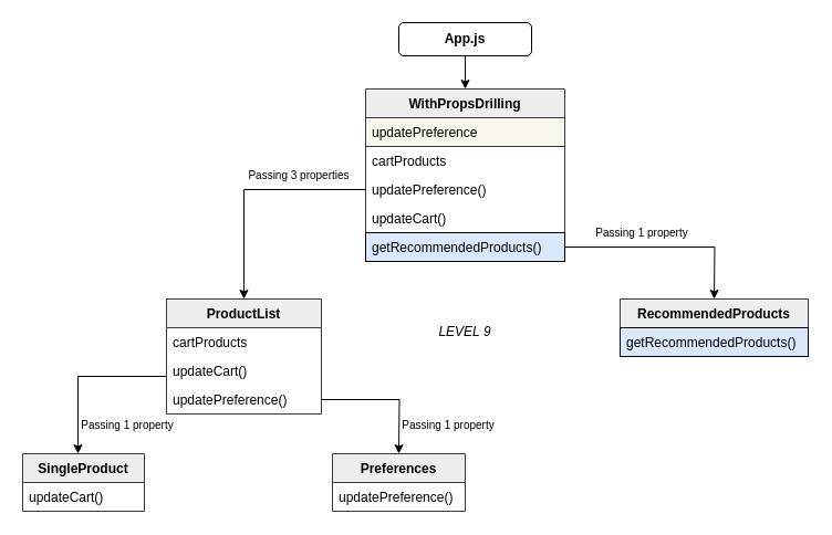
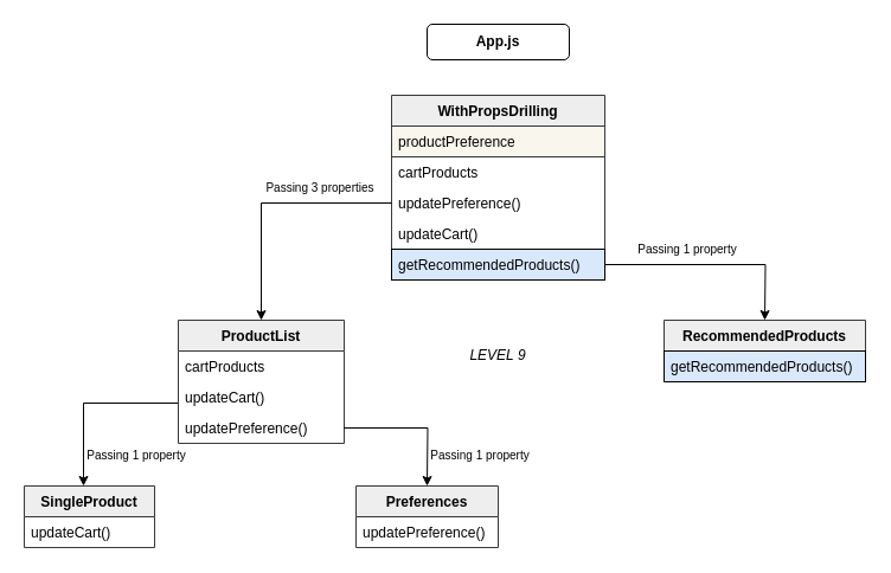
  <mxCell id="0" />
  <mxCell id="1" parent="0" />
- <mxCell id="2" style="edgeStyle=orthogonalEdgeStyle;rounded=0;orthogonalLoop=1;jettySize=auto;html=1;exitX=0.5;exitY=1;exitDx=0;exitDy=0;entryX=0.5;entryY=0;entryDx=0;entryDy=0;" edge="1" parent="1" source="3" target="4"><mxGeometry relative="1" as="geometry" /></mxCell>
  <mxCell id="3" value="&lt;b&gt;App.js&lt;/b&gt;" style="whiteSpace=wrap;html=1;rounded=1;" vertex="1" parent="1"><mxGeometry x="360" y="20" width="120" height="30" as="geometry" /></mxCell>
  <mxCell id="4" value="WithPropsDrilling" style="swimlane;fontStyle=1;childLayout=stackLayout;horizontal=1;startSize=26;horizontalStack=0;resizeParent=1;resizeParentMax=0;resizeLast=0;collapsible=1;marginBottom=0;fillColor=#eeeeee;strokeColor=#36393d;" vertex="1" parent="1"><mxGeometry x="330" y="80" width="180" height="156" as="geometry" /></mxCell>
- <mxCell id="5" value="updatePreference" style="text;align=left;verticalAlign=top;spacingLeft=4;spacingRight=4;overflow=hidden;rotatable=0;points=[[0,0.5],[1,0.5]];portConstraint=eastwest;fillColor=#f9f7ed;strokeColor=#36393d;" vertex="1" parent="4"><mxGeometry y="26" width="180" height="26" as="geometry" /></mxCell>
+ <mxCell id="5" value="productPreference" style="text;align=left;verticalAlign=top;spacingLeft=4;spacingRight=4;overflow=hidden;rotatable=0;points=[[0,0.5],[1,0.5]];portConstraint=eastwest;fillColor=#f9f7ed;strokeColor=#36393d;" vertex="1" parent="4"><mxGeometry y="26" width="180" height="26" as="geometry" /></mxCell>
  <mxCell id="6" value="cartProducts" style="text;align=left;verticalAlign=top;spacingLeft=4;spacingRight=4;overflow=hidden;rotatable=0;points=[[0,0.5],[1,0.5]];portConstraint=eastwest;strokeWidth=0;" vertex="1" parent="4"><mxGeometry y="52" width="180" height="26" as="geometry" /></mxCell>
  <mxCell id="7" value="updatePreference()" style="text;strokeColor=none;fillColor=none;align=left;verticalAlign=top;spacingLeft=4;spacingRight=4;overflow=hidden;rotatable=0;points=[[0,0.5],[1,0.5]];portConstraint=eastwest;strokeWidth=0;" vertex="1" parent="4"><mxGeometry y="78" width="180" height="26" as="geometry" /></mxCell>
  <mxCell id="8" value="updateCart()" style="text;strokeColor=none;fillColor=none;align=left;verticalAlign=top;spacingLeft=4;spacingRight=4;overflow=hidden;rotatable=0;points=[[0,0.5],[1,0.5]];portConstraint=eastwest;strokeWidth=0;" vertex="1" parent="4"><mxGeometry y="104" width="180" height="26" as="geometry" /></mxCell>
  <mxCell id="9" value="getRecommendedProducts()" style="text;strokeColor=#030000;fillColor=#dae8fc;align=left;verticalAlign=top;spacingLeft=4;spacingRight=4;overflow=hidden;rotatable=0;points=[[0,0.5],[1,0.5]];portConstraint=eastwest;" vertex="1" parent="4"><mxGeometry y="130" width="180" height="26" as="geometry" /></mxCell>
  <mxCell id="10" style="edgeStyle=orthogonalEdgeStyle;rounded=0;orthogonalLoop=1;jettySize=auto;html=1;entryX=0.5;entryY=0;entryDx=0;entryDy=0;" edge="1" parent="1" source="7" target="16"><mxGeometry relative="1" as="geometry"><mxPoint x="200" y="270" as="targetPoint" /><Array as="points"><mxPoint x="220" y="171" /></Array></mxGeometry></mxCell>
  <mxCell id="11" style="edgeStyle=orthogonalEdgeStyle;rounded=0;orthogonalLoop=1;jettySize=auto;html=1;exitX=1;exitY=0.5;exitDx=0;exitDy=0;entryX=0.5;entryY=0;entryDx=0;entryDy=0;" edge="1" parent="1" source="9"><mxGeometry relative="1" as="geometry"><mxPoint x="645" y="270" as="targetPoint" /></mxGeometry></mxCell>
  <mxCell id="12" value="&lt;font style=&quot;font-size: 10px&quot;&gt;Passing 3 properties&lt;/font&gt;" style="text;html=1;strokeColor=none;fillColor=none;align=center;verticalAlign=middle;whiteSpace=wrap;rounded=0;" vertex="1" parent="1"><mxGeometry x="210" y="152" width="120" height="12" as="geometry" /></mxCell>
  <mxCell id="13" value="&lt;font style=&quot;font-size: 10px&quot;&gt;Passing 1 property&lt;/font&gt;" style="text;html=1;strokeColor=none;fillColor=none;align=center;verticalAlign=middle;whiteSpace=wrap;rounded=0;" vertex="1" parent="1"><mxGeometry x="520" y="200" width="120" height="20" as="geometry" /></mxCell>
  <mxCell id="14" value="LEVEL 9" style="text;html=1;strokeColor=none;fillColor=none;align=center;verticalAlign=middle;whiteSpace=wrap;rounded=0;fontStyle=2" vertex="1" parent="1"><mxGeometry x="395" y="290" width="50" height="20" as="geometry" /></mxCell>
  <mxCell id="15" style="edgeStyle=orthogonalEdgeStyle;rounded=0;orthogonalLoop=1;jettySize=auto;html=1;entryX=0.5;entryY=0;entryDx=0;entryDy=0;" edge="1" parent="1" source="16"><mxGeometry relative="1" as="geometry"><mxPoint x="70" y="410" as="targetPoint" /><Array as="points"><mxPoint x="70" y="340" /></Array></mxGeometry></mxCell>
  <mxCell id="16" value="ProductList" style="swimlane;fontStyle=1;childLayout=stackLayout;horizontal=1;startSize=26;horizontalStack=0;resizeParent=1;resizeParentMax=0;resizeLast=0;collapsible=1;marginBottom=0;fillColor=#eeeeee;strokeColor=#36393d;" vertex="1" parent="1"><mxGeometry x="150" y="270" width="140" height="104" as="geometry"><mxRectangle x="110" y="300" width="100" height="26" as="alternateBounds" /></mxGeometry></mxCell>
  <mxCell id="17" value="cartProducts" style="text;strokeColor=none;fillColor=none;align=left;verticalAlign=top;spacingLeft=4;spacingRight=4;overflow=hidden;rotatable=0;points=[[0,0.5],[1,0.5]];portConstraint=eastwest;strokeWidth=2;" vertex="1" parent="16"><mxGeometry y="26" width="140" height="26" as="geometry" /></mxCell>
  <mxCell id="18" value="updateCart()" style="text;strokeColor=none;fillColor=none;align=left;verticalAlign=top;spacingLeft=4;spacingRight=4;overflow=hidden;rotatable=0;points=[[0,0.5],[1,0.5]];portConstraint=eastwest;" vertex="1" parent="16"><mxGeometry y="52" width="140" height="26" as="geometry" /></mxCell>
  <mxCell id="19" value="updatePreference()" style="text;strokeColor=none;fillColor=none;align=left;verticalAlign=top;spacingLeft=4;spacingRight=4;overflow=hidden;rotatable=0;points=[[0,0.5],[1,0.5]];portConstraint=eastwest;" vertex="1" parent="16"><mxGeometry y="78" width="140" height="26" as="geometry" /></mxCell>
  <mxCell id="20" style="edgeStyle=orthogonalEdgeStyle;rounded=0;orthogonalLoop=1;jettySize=auto;html=1;entryX=0.5;entryY=0;entryDx=0;entryDy=0;" edge="1" parent="1" source="19"><mxGeometry relative="1" as="geometry"><mxPoint x="360" y="410" as="targetPoint" /></mxGeometry></mxCell>
  <mxCell id="21" value="RecommendedProducts" style="swimlane;fontStyle=1;childLayout=stackLayout;horizontal=1;startSize=26;horizontalStack=0;resizeParent=1;resizeParentMax=0;resizeLast=0;collapsible=1;marginBottom=0;strokeWidth=1;strokeColor=#36393d;fillColor=#eeeeee;" vertex="1" parent="1"><mxGeometry x="560" y="270" width="170" height="52" as="geometry" /></mxCell>
  <mxCell id="22" value="getRecommendedProducts()" style="text;strokeColor=#030000;fillColor=#dae8fc;align=left;verticalAlign=top;spacingLeft=4;spacingRight=4;overflow=hidden;rotatable=0;points=[[0,0.5],[1,0.5]];portConstraint=eastwest;" vertex="1" parent="21"><mxGeometry y="26" width="170" height="26" as="geometry" /></mxCell>
  <mxCell id="23" value="&lt;font style=&quot;font-size: 10px&quot;&gt;Passing 1 property&lt;/font&gt;" style="text;html=1;strokeColor=none;fillColor=none;align=center;verticalAlign=middle;whiteSpace=wrap;rounded=0;" vertex="1" parent="1"><mxGeometry x="60" y="374" width="110" height="20" as="geometry" /></mxCell>
  <mxCell id="24" value="&lt;font style=&quot;font-size: 10px&quot;&gt;Passing 1 property&lt;/font&gt;" style="text;html=1;strokeColor=none;fillColor=none;align=center;verticalAlign=middle;whiteSpace=wrap;rounded=0;" vertex="1" parent="1"><mxGeometry x="350" y="374" width="110" height="20" as="geometry" /></mxCell>
  <mxCell id="25" value="SingleProduct" style="swimlane;fontStyle=1;childLayout=stackLayout;horizontal=1;startSize=26;horizontalStack=0;resizeParent=1;resizeParentMax=0;resizeLast=0;collapsible=1;marginBottom=0;strokeColor=#36393d;strokeWidth=1;fillColor=#eeeeee;" vertex="1" parent="1"><mxGeometry y="410" width="110" height="52" as="geometry" x="20" /></mxCell>
  <mxCell id="26" value="updateCart()" style="text;strokeColor=none;fillColor=none;align=left;verticalAlign=top;spacingLeft=4;spacingRight=4;overflow=hidden;rotatable=0;points=[[0,0.5],[1,0.5]];portConstraint=eastwest;" vertex="1" parent="25"><mxGeometry y="26" width="110" height="26" as="geometry" /></mxCell>
  <mxCell id="27" value="Preferences" style="swimlane;fontStyle=1;childLayout=stackLayout;horizontal=1;startSize=26;horizontalStack=0;resizeParent=1;resizeParentMax=0;resizeLast=0;collapsible=1;marginBottom=0;strokeColor=#36393d;strokeWidth=1;fillColor=#eeeeee;" vertex="1" parent="1"><mxGeometry x="300" y="410" width="120" height="52" as="geometry" /></mxCell>
  <mxCell id="28" value="updatePreference()" style="text;strokeColor=none;fillColor=none;align=left;verticalAlign=top;spacingLeft=4;spacingRight=4;overflow=hidden;rotatable=0;points=[[0,0.5],[1,0.5]];portConstraint=eastwest;" vertex="1" parent="27"><mxGeometry y="26" width="120" height="26" as="geometry" /></mxCell>
